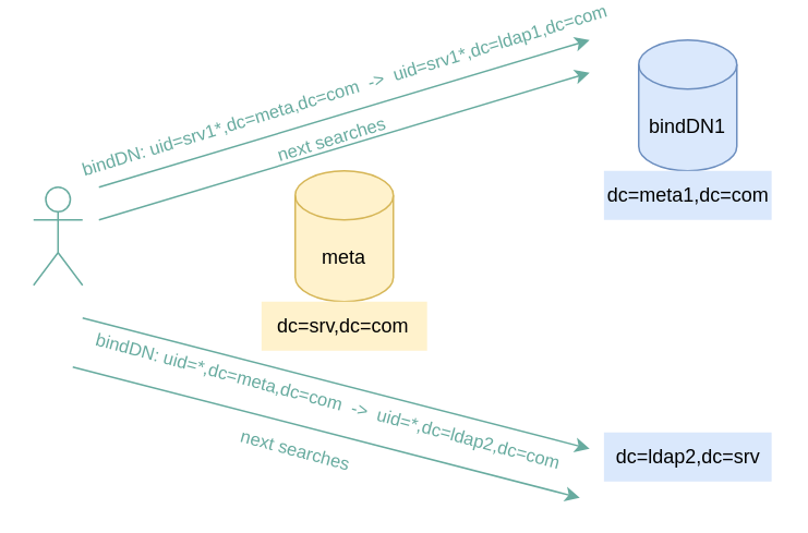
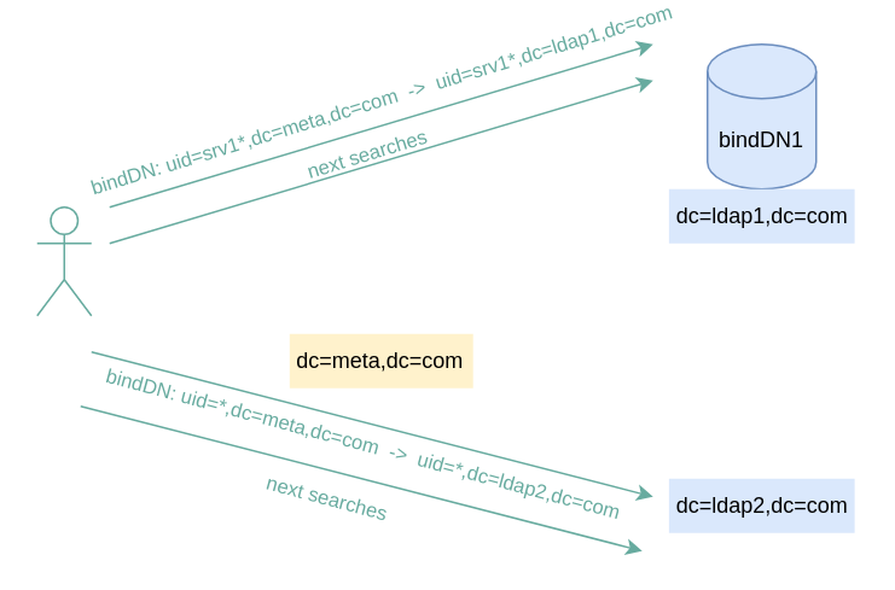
  <mxCell id="0" />
  <mxCell id="1" parent="0" />
- <mxCell id="2" value="meta" style="shape=cylinder3;whiteSpace=wrap;html=1;boundedLbl=1;backgroundOutline=1;size=15;labelPosition=center;verticalLabelPosition=middle;align=center;verticalAlign=middle;fillColor=#fff2cc;strokeColor=#d6b656;" parent="1" vertex="1"><mxGeometry x="180" y="100" width="60" height="80" as="geometry" /></mxCell>
  <mxCell id="3" value="" style="shape=umlActor;verticalLabelPosition=bottom;verticalAlign=top;html=1;outlineConnect=0;fillColor=none;strokeColor=#67AB9F;labelBackgroundColor=#D5E8D4;" parent="1" vertex="1"><mxGeometry x="20" y="110" width="30" height="60" as="geometry" /></mxCell>
  <mxCell id="4" value="bindDN1" style="shape=cylinder3;whiteSpace=wrap;html=1;boundedLbl=1;backgroundOutline=1;size=15;labelPosition=center;verticalLabelPosition=middle;align=center;verticalAlign=middle;fillColor=#dae8fc;strokeColor=#6c8ebf;" parent="1" vertex="1"><mxGeometry x="390" y="20" width="60" height="80" as="geometry" /></mxCell>
- <mxCell id="5" value="dc=srv,dc=com" style="text;html=1;strokeColor=none;fillColor=#fff2cc;align=center;verticalAlign=middle;whiteSpace=wrap;rounded=0;" parent="1" vertex="1"><mxGeometry x="159.38" y="180" width="101.25" height="30" as="geometry" /></mxCell>
- <mxCell id="6" value="dc=meta1,dc=com" style="text;html=1;strokeColor=none;fillColor=#DAE8FC;align=center;verticalAlign=middle;whiteSpace=wrap;rounded=0;" parent="1" vertex="1"><mxGeometry x="368.75" y="100" width="102.5" height="30" as="geometry" /></mxCell>
- <mxCell id="7" value="dc=ldap2,dc=srv" style="text;html=1;strokeColor=none;fillColor=#DAE8FC;align=center;verticalAlign=middle;whiteSpace=wrap;rounded=0;" parent="1" vertex="1"><mxGeometry x="368.75" y="260" width="102.5" height="30" as="geometry" /></mxCell>
+ <mxCell id="5" value="dc=meta,dc=com" style="text;html=1;strokeColor=none;fillColor=#fff2cc;align=center;verticalAlign=middle;whiteSpace=wrap;rounded=0;" parent="1" vertex="1"><mxGeometry x="159.38" y="180" width="101.25" height="30" as="geometry" /></mxCell>
+ <mxCell id="6" value="dc=ldap1,dc=com" style="text;html=1;strokeColor=none;fillColor=#DAE8FC;align=center;verticalAlign=middle;whiteSpace=wrap;rounded=0;" parent="1" vertex="1"><mxGeometry x="368.75" y="100" width="102.5" height="30" as="geometry" /></mxCell>
+ <mxCell id="7" value="dc=ldap2,dc=com" style="text;html=1;strokeColor=none;fillColor=#DAE8FC;align=center;verticalAlign=middle;whiteSpace=wrap;rounded=0;" parent="1" vertex="1"><mxGeometry x="368.75" y="260" width="102.5" height="30" as="geometry" /></mxCell>
  <mxCell id="8" value="" style="endArrow=classic;html=1;rounded=0;fontColor=#67AB9F;strokeColor=#67AB9F;" parent="1" edge="1"><mxGeometry width="50" height="50" relative="1" as="geometry"><mxPoint x="60" y="110" as="sourcePoint" /><mxPoint x="360" y="20" as="targetPoint" /></mxGeometry></mxCell>
  <mxCell id="9" value="bindDN: uid=srv1*,dc=meta,dc=com&amp;nbsp; -&amp;gt;&amp;nbsp; uid=srv1*,dc=ldap1,dc=com" style="edgeLabel;html=1;align=center;verticalAlign=middle;resizable=0;points=[];rotation=-17;fontColor=#67AB9F;labelBackgroundColor=none;" parent="8" vertex="1" connectable="0"><mxGeometry x="-0.188" y="-3" relative="1" as="geometry"><mxPoint x="27" y="-26" as="offset" /></mxGeometry></mxCell>
  <mxCell id="10" value="" style="endArrow=classic;html=1;rounded=0;fontColor=#67AB9F;strokeColor=#67AB9F;" parent="1" edge="1"><mxGeometry width="50" height="50" relative="1" as="geometry"><mxPoint x="50" y="190" as="sourcePoint" /><mxPoint x="360" y="270" as="targetPoint" /></mxGeometry></mxCell>
  <mxCell id="11" value="bindDN: uid=*,dc=meta,dc=com&amp;nbsp; -&amp;gt;&amp;nbsp; uid=*,dc=ldap2,dc=com" style="edgeLabel;html=1;align=center;verticalAlign=middle;resizable=0;points=[];rotation=15;fontColor=#67AB9F;labelBackgroundColor=none;" parent="10" vertex="1" connectable="0"><mxGeometry x="-0.188" y="-3" relative="1" as="geometry"><mxPoint x="25" y="15" as="offset" /></mxGeometry></mxCell>
  <mxCell id="12" value="" style="endArrow=classic;html=1;rounded=0;fontColor=#67AB9F;strokeColor=#67AB9F;" parent="1" edge="1"><mxGeometry width="50" height="50" relative="1" as="geometry"><mxPoint x="44" y="220" as="sourcePoint" /><mxPoint x="354" y="300" as="targetPoint" /></mxGeometry></mxCell>
  <mxCell id="13" value="next searches" style="edgeLabel;html=1;align=center;verticalAlign=middle;resizable=0;points=[];rotation=15;fontColor=#67AB9F;labelBackgroundColor=none;" parent="12" vertex="1" connectable="0"><mxGeometry x="-0.188" y="-3" relative="1" as="geometry"><mxPoint x="11" y="15" as="offset" /></mxGeometry></mxCell>
  <mxCell id="14" value="" style="endArrow=classic;html=1;rounded=0;fontColor=#67AB9F;strokeColor=#67AB9F;" parent="1" edge="1"><mxGeometry width="50" height="50" relative="1" as="geometry"><mxPoint x="60.01" y="130" as="sourcePoint" /><mxPoint x="360.01" y="40" as="targetPoint" /></mxGeometry></mxCell>
  <mxCell id="15" value="next searches" style="edgeLabel;html=1;align=center;verticalAlign=middle;resizable=0;points=[];rotation=-17;fontColor=#67AB9F;labelBackgroundColor=none;" parent="14" vertex="1" connectable="0"><mxGeometry x="-0.188" y="-3" relative="1" as="geometry"><mxPoint x="19" y="-16" as="offset" /></mxGeometry></mxCell>
